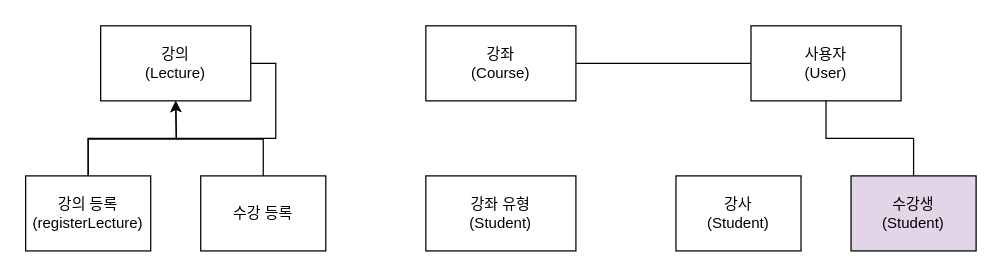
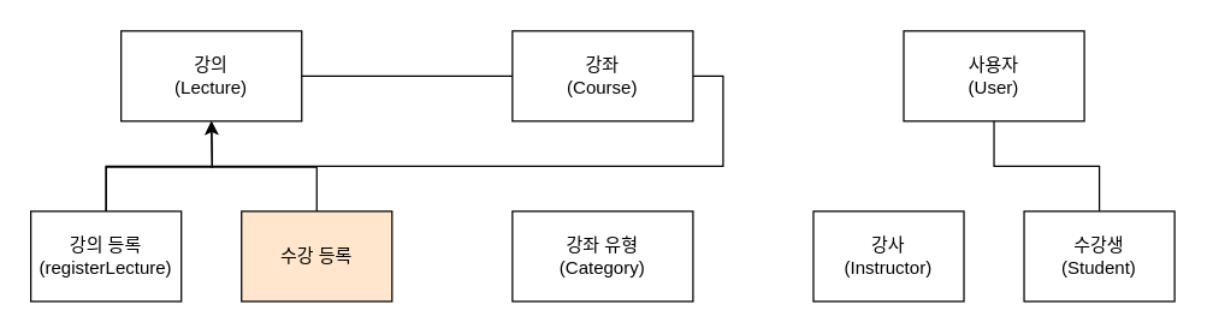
  <mxCell id="0" />
  <mxCell id="1" parent="0" />
- <mxCell id="2" style="edgeStyle=orthogonalEdgeStyle;rounded=0;orthogonalLoop=1;jettySize=auto;html=1;exitX=1;exitY=0.5;exitDx=0;exitDy=0;endArrow=none;endFill=0;" edge="1" parent="1" source="3" target="7"><mxGeometry relative="1" as="geometry" /></mxCell>
+ <mxCell id="2" style="edgeStyle=orthogonalEdgeStyle;rounded=0;orthogonalLoop=1;jettySize=auto;html=1;exitX=1;exitY=0.5;exitDx=0;exitDy=0;endArrow=none;endFill=0;" edge="1" parent="1" source="3" target="12"><mxGeometry relative="1" as="geometry" /></mxCell>
  <mxCell id="3" value="강좌&lt;br&gt;(Course)" style="html=1;whiteSpace=wrap;" vertex="1" parent="1"><mxGeometry x="340" y="20" width="120" height="60" as="geometry" /></mxCell>
- <mxCell id="4" style="edgeStyle=orthogonalEdgeStyle;rounded=0;orthogonalLoop=1;jettySize=auto;html=1;exitX=1;exitY=0.5;exitDx=0;exitDy=0;endArrow=none;endFill=0;" edge="1" parent="1" source="5" target="12"><mxGeometry relative="1" as="geometry" /></mxCell>
+ <mxCell id="4" style="edgeStyle=orthogonalEdgeStyle;rounded=0;orthogonalLoop=1;jettySize=auto;html=1;exitX=1;exitY=0.5;exitDx=0;exitDy=0;endArrow=none;endFill=0;" edge="1" parent="1" source="5" target="3"><mxGeometry relative="1" as="geometry" /></mxCell>
  <mxCell id="5" value="강의&lt;br&gt;(Lecture)" style="html=1;whiteSpace=wrap;" vertex="1" parent="1"><mxGeometry x="80" y="20" width="120" height="60" as="geometry" /></mxCell>
- <mxCell id="6" value="강좌 유형&lt;br&gt;(Student)" style="html=1;whiteSpace=wrap;" vertex="1" parent="1"><mxGeometry x="340" y="140" width="120" height="60" as="geometry" /></mxCell>
+ <mxCell id="6" value="강좌 유형&lt;br&gt;(Category)" style="html=1;whiteSpace=wrap;" vertex="1" parent="1"><mxGeometry x="340" y="140" width="120" height="60" as="geometry" /></mxCell>
  <mxCell id="7" value="사용자&lt;br&gt;(User)" style="html=1;whiteSpace=wrap;" vertex="1" parent="1"><mxGeometry x="600" y="20" width="120" height="60" as="geometry" /></mxCell>
- <mxCell id="8" value="강사&lt;br&gt;(Student)" style="html=1;whiteSpace=wrap;" vertex="1" parent="1"><mxGeometry x="540" y="140" width="100" height="60" as="geometry" /></mxCell>
+ <mxCell id="8" value="강사&lt;br&gt;(Instructor)" style="html=1;whiteSpace=wrap;" vertex="1" parent="1"><mxGeometry x="540" y="140" width="100" height="60" as="geometry" /></mxCell>
  <mxCell id="9" style="edgeStyle=orthogonalEdgeStyle;rounded=0;orthogonalLoop=1;jettySize=auto;html=1;exitX=0.5;exitY=0;exitDx=0;exitDy=0;entryX=0.5;entryY=1;entryDx=0;entryDy=0;endArrow=none;" edge="1" parent="1" source="10" target="7"><mxGeometry relative="1" as="geometry" /></mxCell>
- <mxCell id="10" value="수강생&lt;br&gt;(Student)" style="html=1;whiteSpace=wrap;fillColor=#e1d5e7;" vertex="1" parent="1"><mxGeometry x="680" y="140" width="100" height="60" as="geometry" /></mxCell>
+ <mxCell id="10" value="수강생&lt;br&gt;(Student)" style="html=1;whiteSpace=wrap;" vertex="1" parent="1"><mxGeometry x="680" y="140" width="100" height="60" as="geometry" /></mxCell>
  <mxCell id="11" style="edgeStyle=orthogonalEdgeStyle;rounded=0;orthogonalLoop=1;jettySize=auto;html=1;exitX=0.5;exitY=0;exitDx=0;exitDy=0;entryX=0.5;entryY=1;entryDx=0;entryDy=0;" edge="1" parent="1" source="12"><mxGeometry relative="1" as="geometry"><mxPoint x="140" y="80" as="targetPoint" /></mxGeometry></mxCell>
  <mxCell id="12" value="강의 등록&lt;br&gt;(registerLecture)" style="html=1;whiteSpace=wrap;" vertex="1" parent="1"><mxGeometry x="20" y="140" width="100" height="60" as="geometry" /></mxCell>
  <mxCell id="13" style="edgeStyle=orthogonalEdgeStyle;rounded=0;orthogonalLoop=1;jettySize=auto;html=1;exitX=0.5;exitY=0;exitDx=0;exitDy=0;entryX=0.5;entryY=1;entryDx=0;entryDy=0;" edge="1" parent="1" source="14"><mxGeometry relative="1" as="geometry"><mxPoint x="140" y="80" as="targetPoint" /></mxGeometry></mxCell>
- <mxCell id="14" value="수강 등록" style="html=1;whiteSpace=wrap;" vertex="1" parent="1"><mxGeometry x="160" y="140" width="100" height="60" as="geometry" /></mxCell>
+ <mxCell id="14" value="수강 등록" style="html=1;whiteSpace=wrap;fillColor=#ffe6cc;" vertex="1" parent="1"><mxGeometry x="160" y="140" width="100" height="60" as="geometry" /></mxCell>
